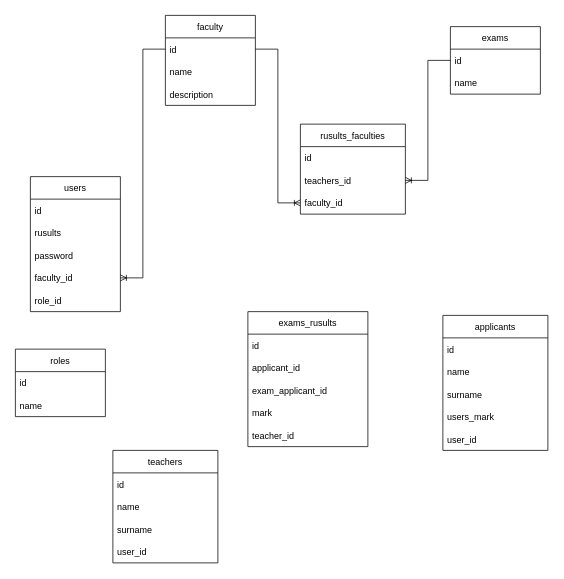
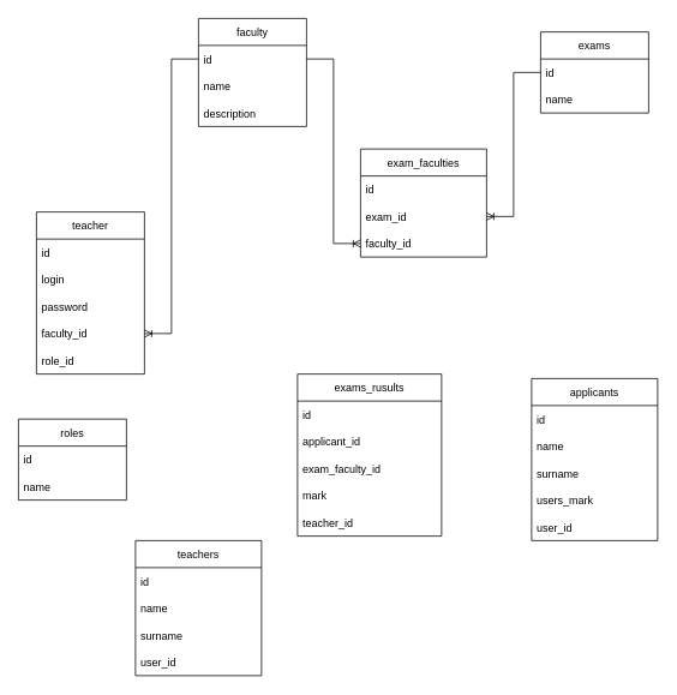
  <mxCell id="0" />
  <mxCell id="1" parent="0" />
- <mxCell id="2" value="users" style="swimlane;fontStyle=0;childLayout=stackLayout;horizontal=1;startSize=30;horizontalStack=0;resizeParent=1;resizeParentMax=0;resizeLast=0;collapsible=1;marginBottom=0;" parent="1" vertex="1"><mxGeometry x="40" y="235" width="120" height="180" as="geometry" /></mxCell>
+ <mxCell id="2" value="teacher" style="swimlane;fontStyle=0;childLayout=stackLayout;horizontal=1;startSize=30;horizontalStack=0;resizeParent=1;resizeParentMax=0;resizeLast=0;collapsible=1;marginBottom=0;" parent="1" vertex="1"><mxGeometry x="40" y="235" width="120" height="180" as="geometry" /></mxCell>
  <mxCell id="3" value="id" style="text;strokeColor=none;fillColor=none;align=left;verticalAlign=middle;spacingLeft=4;spacingRight=4;overflow=hidden;points=[[0,0.5],[1,0.5]];portConstraint=eastwest;rotatable=0;" parent="2" vertex="1"><mxGeometry y="30" width="120" height="30" as="geometry" /></mxCell>
- <mxCell id="4" value="rusults" style="text;strokeColor=none;fillColor=none;align=left;verticalAlign=middle;spacingLeft=4;spacingRight=4;overflow=hidden;points=[[0,0.5],[1,0.5]];portConstraint=eastwest;rotatable=0;" parent="2" vertex="1"><mxGeometry y="60" width="120" height="30" as="geometry" /></mxCell>
+ <mxCell id="4" value="login" style="text;strokeColor=none;fillColor=none;align=left;verticalAlign=middle;spacingLeft=4;spacingRight=4;overflow=hidden;points=[[0,0.5],[1,0.5]];portConstraint=eastwest;rotatable=0;" parent="2" vertex="1"><mxGeometry y="60" width="120" height="30" as="geometry" /></mxCell>
  <mxCell id="5" value="password" style="text;strokeColor=none;fillColor=none;align=left;verticalAlign=middle;spacingLeft=4;spacingRight=4;overflow=hidden;points=[[0,0.5],[1,0.5]];portConstraint=eastwest;rotatable=0;" parent="2" vertex="1"><mxGeometry y="90" width="120" height="30" as="geometry" /></mxCell>
  <mxCell id="6" value="faculty_id" style="text;strokeColor=none;fillColor=none;align=left;verticalAlign=middle;spacingLeft=4;spacingRight=4;overflow=hidden;points=[[0,0.5],[1,0.5]];portConstraint=eastwest;rotatable=0;" parent="2" vertex="1"><mxGeometry y="120" width="120" height="30" as="geometry" /></mxCell>
  <mxCell id="7" value="role_id" style="text;strokeColor=none;fillColor=none;align=left;verticalAlign=middle;spacingLeft=4;spacingRight=4;overflow=hidden;points=[[0,0.5],[1,0.5]];portConstraint=eastwest;rotatable=0;" parent="2" vertex="1"><mxGeometry y="150" width="120" height="30" as="geometry" /></mxCell>
  <mxCell id="8" value="exams_rusults" style="swimlane;fontStyle=0;childLayout=stackLayout;horizontal=1;startSize=30;horizontalStack=0;resizeParent=1;resizeParentMax=0;resizeLast=0;collapsible=1;marginBottom=0;" parent="1" vertex="1"><mxGeometry x="330" y="415" width="160" height="180" as="geometry" /></mxCell>
  <mxCell id="9" value="id" style="text;strokeColor=none;fillColor=none;align=left;verticalAlign=middle;spacingLeft=4;spacingRight=4;overflow=hidden;points=[[0,0.5],[1,0.5]];portConstraint=eastwest;rotatable=0;" parent="8" vertex="1"><mxGeometry y="30" width="160" height="30" as="geometry" /></mxCell>
  <mxCell id="10" value="applicant_id" style="text;strokeColor=none;fillColor=none;align=left;verticalAlign=middle;spacingLeft=4;spacingRight=4;overflow=hidden;points=[[0,0.5],[1,0.5]];portConstraint=eastwest;rotatable=0;" parent="8" vertex="1"><mxGeometry y="60" width="160" height="30" as="geometry" /></mxCell>
- <mxCell id="11" value="exam_applicant_id    " style="text;strokeColor=none;fillColor=none;align=left;verticalAlign=middle;spacingLeft=4;spacingRight=4;overflow=hidden;points=[[0,0.5],[1,0.5]];portConstraint=eastwest;rotatable=0;" parent="8" vertex="1"><mxGeometry y="90" width="160" height="30" as="geometry" /></mxCell>
+ <mxCell id="11" value="exam_faculty_id    " style="text;strokeColor=none;fillColor=none;align=left;verticalAlign=middle;spacingLeft=4;spacingRight=4;overflow=hidden;points=[[0,0.5],[1,0.5]];portConstraint=eastwest;rotatable=0;" parent="8" vertex="1"><mxGeometry y="90" width="160" height="30" as="geometry" /></mxCell>
  <mxCell id="12" value="mark" style="text;strokeColor=none;fillColor=none;align=left;verticalAlign=middle;spacingLeft=4;spacingRight=4;overflow=hidden;points=[[0,0.5],[1,0.5]];portConstraint=eastwest;rotatable=0;" parent="8" vertex="1"><mxGeometry y="120" width="160" height="30" as="geometry" /></mxCell>
  <mxCell id="13" value="teacher_id" style="text;strokeColor=none;fillColor=none;align=left;verticalAlign=middle;spacingLeft=4;spacingRight=4;overflow=hidden;points=[[0,0.5],[1,0.5]];portConstraint=eastwest;rotatable=0;" parent="8" vertex="1"><mxGeometry y="150" width="160" height="30" as="geometry" /></mxCell>
  <mxCell id="14" value="roles" style="swimlane;fontStyle=0;childLayout=stackLayout;horizontal=1;startSize=30;horizontalStack=0;resizeParent=1;resizeParentMax=0;resizeLast=0;collapsible=1;marginBottom=0;" parent="1" vertex="1"><mxGeometry x="20" y="465" width="120" height="90" as="geometry" /></mxCell>
  <mxCell id="15" value="id" style="text;strokeColor=none;fillColor=none;align=left;verticalAlign=middle;spacingLeft=4;spacingRight=4;overflow=hidden;points=[[0,0.5],[1,0.5]];portConstraint=eastwest;rotatable=0;" parent="14" vertex="1"><mxGeometry y="30" width="120" height="30" as="geometry" /></mxCell>
  <mxCell id="16" value="name" style="text;strokeColor=none;fillColor=none;align=left;verticalAlign=middle;spacingLeft=4;spacingRight=4;overflow=hidden;points=[[0,0.5],[1,0.5]];portConstraint=eastwest;rotatable=0;" parent="14" vertex="1"><mxGeometry y="60" width="120" height="30" as="geometry" /></mxCell>
  <mxCell id="17" value="exams" style="swimlane;fontStyle=0;childLayout=stackLayout;horizontal=1;startSize=30;horizontalStack=0;resizeParent=1;resizeParentMax=0;resizeLast=0;collapsible=1;marginBottom=0;" parent="1" vertex="1"><mxGeometry x="600" y="35" width="120" height="90" as="geometry" /></mxCell>
  <mxCell id="18" value="id" style="text;strokeColor=none;fillColor=none;align=left;verticalAlign=middle;spacingLeft=4;spacingRight=4;overflow=hidden;points=[[0,0.5],[1,0.5]];portConstraint=eastwest;rotatable=0;" parent="17" vertex="1"><mxGeometry y="30" width="120" height="30" as="geometry" /></mxCell>
  <mxCell id="19" value="name" style="text;strokeColor=none;fillColor=none;align=left;verticalAlign=middle;spacingLeft=4;spacingRight=4;overflow=hidden;points=[[0,0.5],[1,0.5]];portConstraint=eastwest;rotatable=0;" parent="17" vertex="1"><mxGeometry y="60" width="120" height="30" as="geometry" /></mxCell>
  <mxCell id="20" value="faculty" style="swimlane;fontStyle=0;childLayout=stackLayout;horizontal=1;startSize=30;horizontalStack=0;resizeParent=1;resizeParentMax=0;resizeLast=0;collapsible=1;marginBottom=0;" parent="1" vertex="1"><mxGeometry x="220" y="20" width="120" height="120" as="geometry" /></mxCell>
  <mxCell id="21" value="id" style="text;strokeColor=none;fillColor=none;align=left;verticalAlign=middle;spacingLeft=4;spacingRight=4;overflow=hidden;points=[[0,0.5],[1,0.5]];portConstraint=eastwest;rotatable=0;" parent="20" vertex="1"><mxGeometry y="30" width="120" height="30" as="geometry" /></mxCell>
  <mxCell id="22" value="name" style="text;strokeColor=none;fillColor=none;align=left;verticalAlign=middle;spacingLeft=4;spacingRight=4;overflow=hidden;points=[[0,0.5],[1,0.5]];portConstraint=eastwest;rotatable=0;" parent="20" vertex="1"><mxGeometry y="60" width="120" height="30" as="geometry" /></mxCell>
  <mxCell id="23" value="description" style="text;strokeColor=none;fillColor=none;align=left;verticalAlign=middle;spacingLeft=4;spacingRight=4;overflow=hidden;points=[[0,0.5],[1,0.5]];portConstraint=eastwest;rotatable=0;" parent="20" vertex="1"><mxGeometry y="90" width="120" height="30" as="geometry" /></mxCell>
  <mxCell id="24" value="" style="endArrow=none;html=1;rounded=0;" parent="1" edge="1"><mxGeometry width="50" height="50" relative="1" as="geometry"><mxPoint x="459" y="355" as="sourcePoint" /><mxPoint x="459" y="355" as="targetPoint" /></mxGeometry></mxCell>
  <mxCell id="25" value="applicants" style="swimlane;fontStyle=0;childLayout=stackLayout;horizontal=1;startSize=30;horizontalStack=0;resizeParent=1;resizeParentMax=0;resizeLast=0;collapsible=1;marginBottom=0;" parent="1" vertex="1"><mxGeometry x="590" y="420" width="140" height="180" as="geometry" /></mxCell>
  <mxCell id="26" value="id" style="text;strokeColor=none;fillColor=none;align=left;verticalAlign=middle;spacingLeft=4;spacingRight=4;overflow=hidden;points=[[0,0.5],[1,0.5]];portConstraint=eastwest;rotatable=0;" parent="25" vertex="1"><mxGeometry y="30" width="140" height="30" as="geometry" /></mxCell>
  <mxCell id="27" value="name" style="text;strokeColor=none;fillColor=none;align=left;verticalAlign=middle;spacingLeft=4;spacingRight=4;overflow=hidden;points=[[0,0.5],[1,0.5]];portConstraint=eastwest;rotatable=0;" parent="25" vertex="1"><mxGeometry y="60" width="140" height="30" as="geometry" /></mxCell>
  <mxCell id="28" value="surname" style="text;strokeColor=none;fillColor=none;align=left;verticalAlign=middle;spacingLeft=4;spacingRight=4;overflow=hidden;points=[[0,0.5],[1,0.5]];portConstraint=eastwest;rotatable=0;" parent="25" vertex="1"><mxGeometry y="90" width="140" height="30" as="geometry" /></mxCell>
  <mxCell id="29" value="users_mark" style="text;strokeColor=none;fillColor=none;align=left;verticalAlign=middle;spacingLeft=4;spacingRight=4;overflow=hidden;points=[[0,0.5],[1,0.5]];portConstraint=eastwest;rotatable=0;" parent="25" vertex="1"><mxGeometry y="120" width="140" height="30" as="geometry" /></mxCell>
  <mxCell id="30" value="user_id" style="text;strokeColor=none;fillColor=none;align=left;verticalAlign=middle;spacingLeft=4;spacingRight=4;overflow=hidden;points=[[0,0.5],[1,0.5]];portConstraint=eastwest;rotatable=0;" parent="25" vertex="1"><mxGeometry y="150" width="140" height="30" as="geometry" /></mxCell>
  <mxCell id="31" value="teachers" style="swimlane;fontStyle=0;childLayout=stackLayout;horizontal=1;startSize=30;horizontalStack=0;resizeParent=1;resizeParentMax=0;resizeLast=0;collapsible=1;marginBottom=0;" parent="1" vertex="1"><mxGeometry x="150" y="600" width="140" height="150" as="geometry" /></mxCell>
  <mxCell id="32" value="id" style="text;strokeColor=none;fillColor=none;align=left;verticalAlign=middle;spacingLeft=4;spacingRight=4;overflow=hidden;points=[[0,0.5],[1,0.5]];portConstraint=eastwest;rotatable=0;" parent="31" vertex="1"><mxGeometry y="30" width="140" height="30" as="geometry" /></mxCell>
  <mxCell id="33" value="name" style="text;strokeColor=none;fillColor=none;align=left;verticalAlign=middle;spacingLeft=4;spacingRight=4;overflow=hidden;points=[[0,0.5],[1,0.5]];portConstraint=eastwest;rotatable=0;" parent="31" vertex="1"><mxGeometry y="60" width="140" height="30" as="geometry" /></mxCell>
  <mxCell id="34" value="surname" style="text;strokeColor=none;fillColor=none;align=left;verticalAlign=middle;spacingLeft=4;spacingRight=4;overflow=hidden;points=[[0,0.5],[1,0.5]];portConstraint=eastwest;rotatable=0;" parent="31" vertex="1"><mxGeometry y="90" width="140" height="30" as="geometry" /></mxCell>
  <mxCell id="35" value="user_id" style="text;strokeColor=none;fillColor=none;align=left;verticalAlign=middle;spacingLeft=4;spacingRight=4;overflow=hidden;points=[[0,0.5],[1,0.5]];portConstraint=eastwest;rotatable=0;" parent="31" vertex="1"><mxGeometry y="120" width="140" height="30" as="geometry" /></mxCell>
  <mxCell id="36" value="" style="edgeStyle=entityRelationEdgeStyle;fontSize=12;html=1;endArrow=ERoneToMany;rounded=0;exitX=0;exitY=0.5;exitDx=0;exitDy=0;entryX=1;entryY=0.5;entryDx=0;entryDy=0;" edge="1" parent="1" source="21" target="6"><mxGeometry width="100" height="100" relative="1" as="geometry"><mxPoint x="340" y="535" as="sourcePoint" /><mxPoint x="440" y="435" as="targetPoint" /></mxGeometry></mxCell>
  <mxCell id="37" value="" style="edgeStyle=entityRelationEdgeStyle;fontSize=12;html=1;endArrow=ERoneToMany;rounded=0;exitX=1;exitY=0.5;exitDx=0;exitDy=0;entryX=0;entryY=0.5;entryDx=0;entryDy=0;" edge="1" parent="1" source="21" target="42"><mxGeometry width="100" height="100" relative="1" as="geometry"><mxPoint x="340" y="515" as="sourcePoint" /><mxPoint x="440" y="415" as="targetPoint" /></mxGeometry></mxCell>
  <mxCell id="38" value="" style="edgeStyle=entityRelationEdgeStyle;fontSize=12;html=1;endArrow=ERoneToMany;rounded=0;exitX=0;exitY=0.5;exitDx=0;exitDy=0;entryX=1;entryY=0.5;entryDx=0;entryDy=0;" edge="1" parent="1" source="18" target="41"><mxGeometry width="100" height="100" relative="1" as="geometry"><mxPoint x="340" y="515" as="sourcePoint" /><mxPoint x="440" y="415" as="targetPoint" /></mxGeometry></mxCell>
- <mxCell id="39" value="rusults_faculties" style="swimlane;fontStyle=0;childLayout=stackLayout;horizontal=1;startSize=30;horizontalStack=0;resizeParent=1;resizeParentMax=0;resizeLast=0;collapsible=1;marginBottom=0;" parent="1" vertex="1"><mxGeometry x="400" y="165" width="140" height="120" as="geometry" /></mxCell>
+ <mxCell id="39" value="exam_faculties" style="swimlane;fontStyle=0;childLayout=stackLayout;horizontal=1;startSize=30;horizontalStack=0;resizeParent=1;resizeParentMax=0;resizeLast=0;collapsible=1;marginBottom=0;" parent="1" vertex="1"><mxGeometry x="400" y="165" width="140" height="120" as="geometry" /></mxCell>
  <mxCell id="40" value="id" style="text;strokeColor=none;fillColor=none;align=left;verticalAlign=middle;spacingLeft=4;spacingRight=4;overflow=hidden;points=[[0,0.5],[1,0.5]];portConstraint=eastwest;rotatable=0;" parent="39" vertex="1"><mxGeometry y="30" width="140" height="30" as="geometry" /></mxCell>
- <mxCell id="41" value="teachers_id" style="text;strokeColor=none;fillColor=none;align=left;verticalAlign=middle;spacingLeft=4;spacingRight=4;overflow=hidden;points=[[0,0.5],[1,0.5]];portConstraint=eastwest;rotatable=0;" parent="39" vertex="1"><mxGeometry y="60" width="140" height="30" as="geometry" /></mxCell>
+ <mxCell id="41" value="exam_id" style="text;strokeColor=none;fillColor=none;align=left;verticalAlign=middle;spacingLeft=4;spacingRight=4;overflow=hidden;points=[[0,0.5],[1,0.5]];portConstraint=eastwest;rotatable=0;" parent="39" vertex="1"><mxGeometry y="60" width="140" height="30" as="geometry" /></mxCell>
  <mxCell id="42" value="faculty_id" style="text;strokeColor=none;fillColor=none;align=left;verticalAlign=middle;spacingLeft=4;spacingRight=4;overflow=hidden;points=[[0,0.5],[1,0.5]];portConstraint=eastwest;rotatable=0;" parent="39" vertex="1"><mxGeometry y="90" width="140" height="30" as="geometry" /></mxCell>
